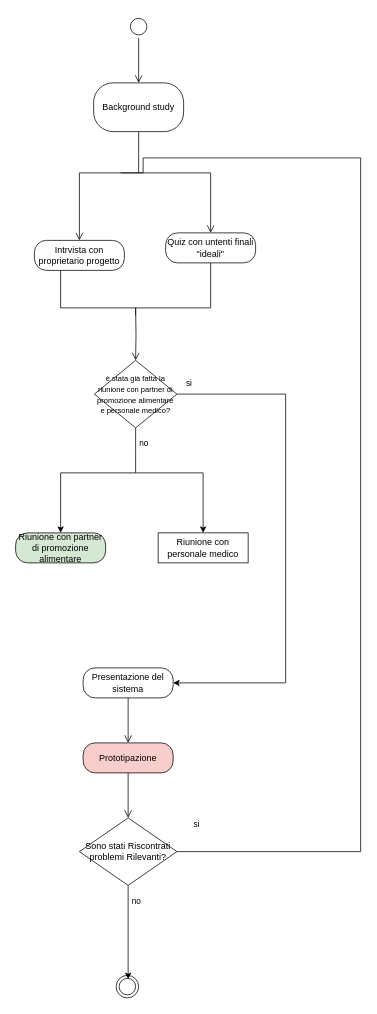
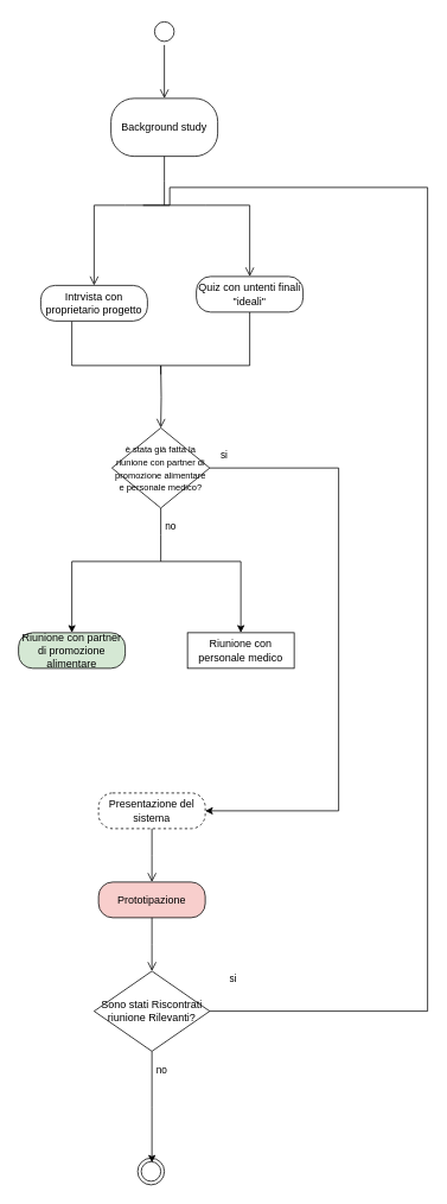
  <mxCell id="0" />
  <mxCell id="1" parent="0" />
  <mxCell id="2" value="" style="ellipse;html=1;shape=startState;" parent="1" vertex="1"><mxGeometry x="169" y="20" width="30" height="30" as="geometry" /></mxCell>
  <mxCell id="3" value="" style="edgeStyle=orthogonalEdgeStyle;html=1;verticalAlign=bottom;endArrow=open;endSize=8;rounded=0;entryX=0.5;entryY=0;entryDx=0;entryDy=0;" parent="1" source="2" target="8" edge="1"><mxGeometry relative="1" as="geometry"><mxPoint x="184" y="110" as="targetPoint" /></mxGeometry></mxCell>
  <mxCell id="4" value="" style="edgeStyle=orthogonalEdgeStyle;rounded=0;orthogonalLoop=1;jettySize=auto;html=1;endArrow=none;endFill=0;" parent="1" source="5" edge="1"><mxGeometry relative="1" as="geometry"><Array as="points"><mxPoint x="280" y="410" /><mxPoint x="180" y="410" /></Array><mxPoint x="180" y="420" as="targetPoint" /></mxGeometry></mxCell>
  <mxCell id="5" value="Quiz con untenti finali &quot;ideali&quot;" style="rounded=1;whiteSpace=wrap;html=1;arcSize=40;" parent="1" vertex="1"><mxGeometry x="220" y="310" width="120" height="40" as="geometry" /></mxCell>
  <mxCell id="6" value="" style="edgeStyle=orthogonalEdgeStyle;rounded=0;orthogonalLoop=1;jettySize=auto;html=1;endArrow=none;endFill=0;" parent="1" source="7" edge="1"><mxGeometry relative="1" as="geometry"><Array as="points"><mxPoint x="80" y="410" /></Array><mxPoint x="180" y="410" as="targetPoint" /></mxGeometry></mxCell>
  <mxCell id="7" value="Intrvista con proprietario progetto" style="rounded=1;whiteSpace=wrap;html=1;arcSize=40;" parent="1" vertex="1"><mxGeometry x="45" y="320" width="120" height="40" as="geometry" /></mxCell>
  <mxCell id="8" value="Background study" style="rounded=1;whiteSpace=wrap;html=1;arcSize=40;" parent="1" vertex="1"><mxGeometry x="124" y="110" width="120" height="65" as="geometry" /></mxCell>
  <mxCell id="9" value="" style="edgeStyle=orthogonalEdgeStyle;html=1;verticalAlign=bottom;endArrow=none;endSize=8;rounded=0;endFill=0;" parent="1" source="8" edge="1"><mxGeometry relative="1" as="geometry"><mxPoint x="184" y="230" as="targetPoint" /></mxGeometry></mxCell>
  <mxCell id="10" value="" style="edgeStyle=orthogonalEdgeStyle;html=1;verticalAlign=bottom;endArrow=open;endSize=8;rounded=0;entryX=0.5;entryY=0;entryDx=0;entryDy=0;" parent="1" target="7" edge="1"><mxGeometry relative="1" as="geometry"><mxPoint x="184" y="310" as="targetPoint" /><Array as="points"><mxPoint x="140" y="230" /><mxPoint x="80" y="230" /></Array><mxPoint x="180" y="230" as="sourcePoint" /></mxGeometry></mxCell>
  <mxCell id="11" value="" style="edgeStyle=orthogonalEdgeStyle;html=1;verticalAlign=bottom;endArrow=open;endSize=8;rounded=0;entryX=0.5;entryY=0;entryDx=0;entryDy=0;" parent="1" target="5" edge="1"><mxGeometry relative="1" as="geometry"><mxPoint x="34" y="320" as="targetPoint" /><mxPoint x="180" y="230" as="sourcePoint" /><Array as="points"><mxPoint x="230" y="230" /><mxPoint x="280" y="230" /></Array></mxGeometry></mxCell>
  <mxCell id="12" value="" style="edgeStyle=orthogonalEdgeStyle;html=1;verticalAlign=bottom;endArrow=open;endSize=8;rounded=0;entryX=0.5;entryY=0;entryDx=0;entryDy=0;" parent="1" target="17" edge="1"><mxGeometry relative="1" as="geometry"><mxPoint x="184" y="480" as="targetPoint" /><mxPoint x="180" y="410" as="sourcePoint" /></mxGeometry></mxCell>
  <mxCell id="13" value="" style="edgeStyle=orthogonalEdgeStyle;rounded=0;orthogonalLoop=1;jettySize=auto;html=1;endArrow=none;endFill=0;" parent="1" source="17" edge="1"><mxGeometry relative="1" as="geometry"><mxPoint x="180" y="630" as="targetPoint" /></mxGeometry></mxCell>
  <mxCell id="14" value="no" style="edgeLabel;html=1;align=center;verticalAlign=middle;resizable=0;points=[];" parent="13" vertex="1" connectable="0"><mxGeometry x="-0.433" y="-1" relative="1" as="geometry"><mxPoint x="11" y="3" as="offset" /></mxGeometry></mxCell>
  <mxCell id="15" value="" style="edgeStyle=orthogonalEdgeStyle;rounded=0;orthogonalLoop=1;jettySize=auto;html=1;entryX=1;entryY=0.5;entryDx=0;entryDy=0;" parent="1" source="17" target="20" edge="1"><mxGeometry relative="1" as="geometry"><mxPoint x="330" y="525" as="targetPoint" /><Array as="points"><mxPoint x="380" y="525" /><mxPoint x="380" y="910" /></Array></mxGeometry></mxCell>
  <mxCell id="16" value="si" style="edgeLabel;html=1;align=center;verticalAlign=middle;resizable=0;points=[];" parent="15" vertex="1" connectable="0"><mxGeometry x="-0.944" y="3" relative="1" as="geometry"><mxPoint x="-4" y="-12" as="offset" /></mxGeometry></mxCell>
  <mxCell id="17" value="&lt;font style=&quot;font-size: 10px;&quot;&gt;è stata già fatta la riunione con partner di promozione alimentare e personale medico?&lt;/font&gt;" style="rhombus;whiteSpace=wrap;html=1;" parent="1" vertex="1"><mxGeometry x="125" y="480" width="110" height="90" as="geometry" /></mxCell>
  <mxCell id="18" value="Riunione con partner di promozione alimentare" style="rounded=1;whiteSpace=wrap;html=1;arcSize=40;fillColor=#d5e8d4;" parent="1" vertex="1"><mxGeometry x="20" y="710" width="120" height="40" as="geometry" /></mxCell>
  <mxCell id="19" value="Riunione con personale medico" style="whiteSpace=wrap;html=1;arcSize=40;rounded=0;" parent="1" vertex="1"><mxGeometry x="210" y="710" width="120" height="40" as="geometry" /></mxCell>
- <mxCell id="20" value="Presentazione del sistema" style="rounded=1;whiteSpace=wrap;html=1;arcSize=40;" parent="1" vertex="1"><mxGeometry x="110" y="890" width="120" height="40" as="geometry" /></mxCell>
+ <mxCell id="20" value="Presentazione del sistema" style="rounded=1;whiteSpace=wrap;html=1;arcSize=40;dashed=1;" parent="1" vertex="1"><mxGeometry x="110" y="890" width="120" height="40" as="geometry" /></mxCell>
  <mxCell id="21" value="" style="edgeStyle=orthogonalEdgeStyle;html=1;verticalAlign=bottom;endArrow=open;endSize=8;rounded=0;" parent="1" source="20" edge="1"><mxGeometry relative="1" as="geometry"><mxPoint x="170" y="990" as="targetPoint" /></mxGeometry></mxCell>
  <mxCell id="22" value="Prototipazione" style="rounded=1;whiteSpace=wrap;html=1;arcSize=40;fillColor=#f8cecc;" parent="1" vertex="1"><mxGeometry x="110" y="990" width="120" height="40" as="geometry" /></mxCell>
  <mxCell id="23" value="" style="edgeStyle=orthogonalEdgeStyle;html=1;verticalAlign=bottom;endArrow=open;endSize=8;rounded=0;" parent="1" source="22" edge="1"><mxGeometry relative="1" as="geometry"><mxPoint x="170" y="1090" as="targetPoint" /></mxGeometry></mxCell>
  <mxCell id="24" value="" style="edgeStyle=orthogonalEdgeStyle;rounded=0;orthogonalLoop=1;jettySize=auto;html=1;endArrow=none;endFill=0;" parent="1" source="28" edge="1"><mxGeometry relative="1" as="geometry"><mxPoint x="160" y="230" as="targetPoint" /><Array as="points"><mxPoint x="480" y="1135" /><mxPoint x="480" y="210" /><mxPoint x="190" y="210" /><mxPoint x="190" y="230" /></Array></mxGeometry></mxCell>
  <mxCell id="25" value="si" style="edgeLabel;html=1;align=center;verticalAlign=middle;resizable=0;points=[];" parent="24" vertex="1" connectable="0"><mxGeometry x="-0.345" y="2" relative="1" as="geometry"><mxPoint x="-218" y="213" as="offset" /></mxGeometry></mxCell>
  <mxCell id="26" value="" style="edgeStyle=orthogonalEdgeStyle;rounded=0;orthogonalLoop=1;jettySize=auto;html=1;" parent="1" source="28" edge="1"><mxGeometry relative="1" as="geometry"><mxPoint x="170" y="1305" as="targetPoint" /></mxGeometry></mxCell>
  <mxCell id="27" value="no" style="edgeLabel;html=1;align=center;verticalAlign=middle;resizable=0;points=[];" parent="26" vertex="1" connectable="0"><mxGeometry x="-0.633" y="-4" relative="1" as="geometry"><mxPoint x="14" y="-3" as="offset" /></mxGeometry></mxCell>
- <mxCell id="28" value="Sono stati Riscontrati problemi Rilevanti?" style="rhombus;whiteSpace=wrap;html=1;" parent="1" vertex="1"><mxGeometry x="105" y="1090" width="130" height="90" as="geometry" /></mxCell>
+ <mxCell id="28" value="Sono stati Riscontrati riunione Rilevanti?" style="rhombus;whiteSpace=wrap;html=1;" parent="1" vertex="1"><mxGeometry x="105" y="1090" width="130" height="90" as="geometry" /></mxCell>
  <mxCell id="29" value="" style="ellipse;html=1;shape=endState;" parent="1" vertex="1"><mxGeometry x="154" y="1300" width="30" height="30" as="geometry" /></mxCell>
  <mxCell id="30" value="" style="endArrow=classic;html=1;rounded=0;entryX=0.5;entryY=0;entryDx=0;entryDy=0;" edge="1" parent="1" target="18"><mxGeometry width="50" height="50" relative="1" as="geometry"><mxPoint x="180" y="630" as="sourcePoint" /><mxPoint x="210" y="750" as="targetPoint" /><Array as="points"><mxPoint x="80" y="630" /></Array></mxGeometry></mxCell>
  <mxCell id="31" value="" style="endArrow=classic;html=1;rounded=0;entryX=0.5;entryY=0;entryDx=0;entryDy=0;" edge="1" parent="1" target="19"><mxGeometry width="50" height="50" relative="1" as="geometry"><mxPoint x="180" y="630" as="sourcePoint" /><mxPoint x="210" y="750" as="targetPoint" /><Array as="points"><mxPoint x="270" y="630" /></Array></mxGeometry></mxCell>
